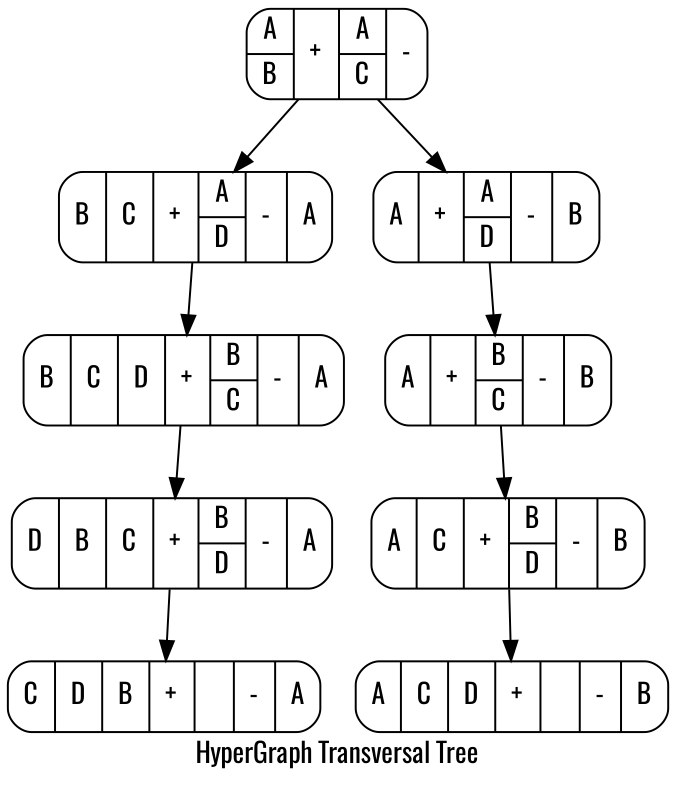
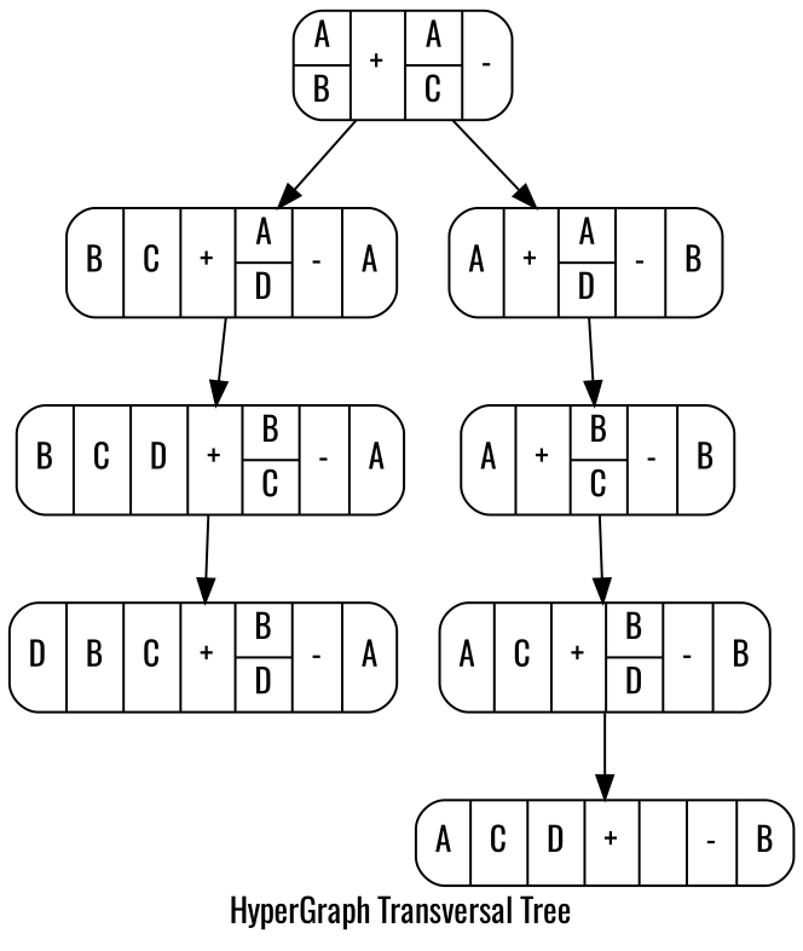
  digraph {
    label="HyperGraph Transversal Tree"
    fontname=Oswald
    node [shape=record style=rounded fontname=Oswald]
    edge [fontname=Oswald]
    n1 [label="{A|B}|{+}|{A|C}|{-}"]
    n2 [label="{B}|{C}|{+}|{A|D}|{-}|{A}"]
    n3 [label="{A}|{+}|{A|D}|{-}|{B}"]
    n4 [label="{B}|{C}|{D}|{+}|{B|C}|{-}|{A}"]
    n5 [label="{D}|{B}|{C}|{+}|{B|D}|{-}|{A}"]
-   n6 [label="{C}|{D}|{B}|{+}|{}|{-}|{A}"]
    n7 [label="{A}|{+}|{B|C}|{-}|{B}"]
    n8 [label="{A}|{C}|{+}|{B|D}|{-}|{B}"]
    n9 [label="{A}|{C}|{D}|{+}|{}|{-}|{B}"]
    n1 -> n2
    n1 -> n3
    n2 -> n4
    n3 -> n7
    n4 -> n5
-   n5 -> n6
    n7 -> n8
    n8 -> n9
  }
